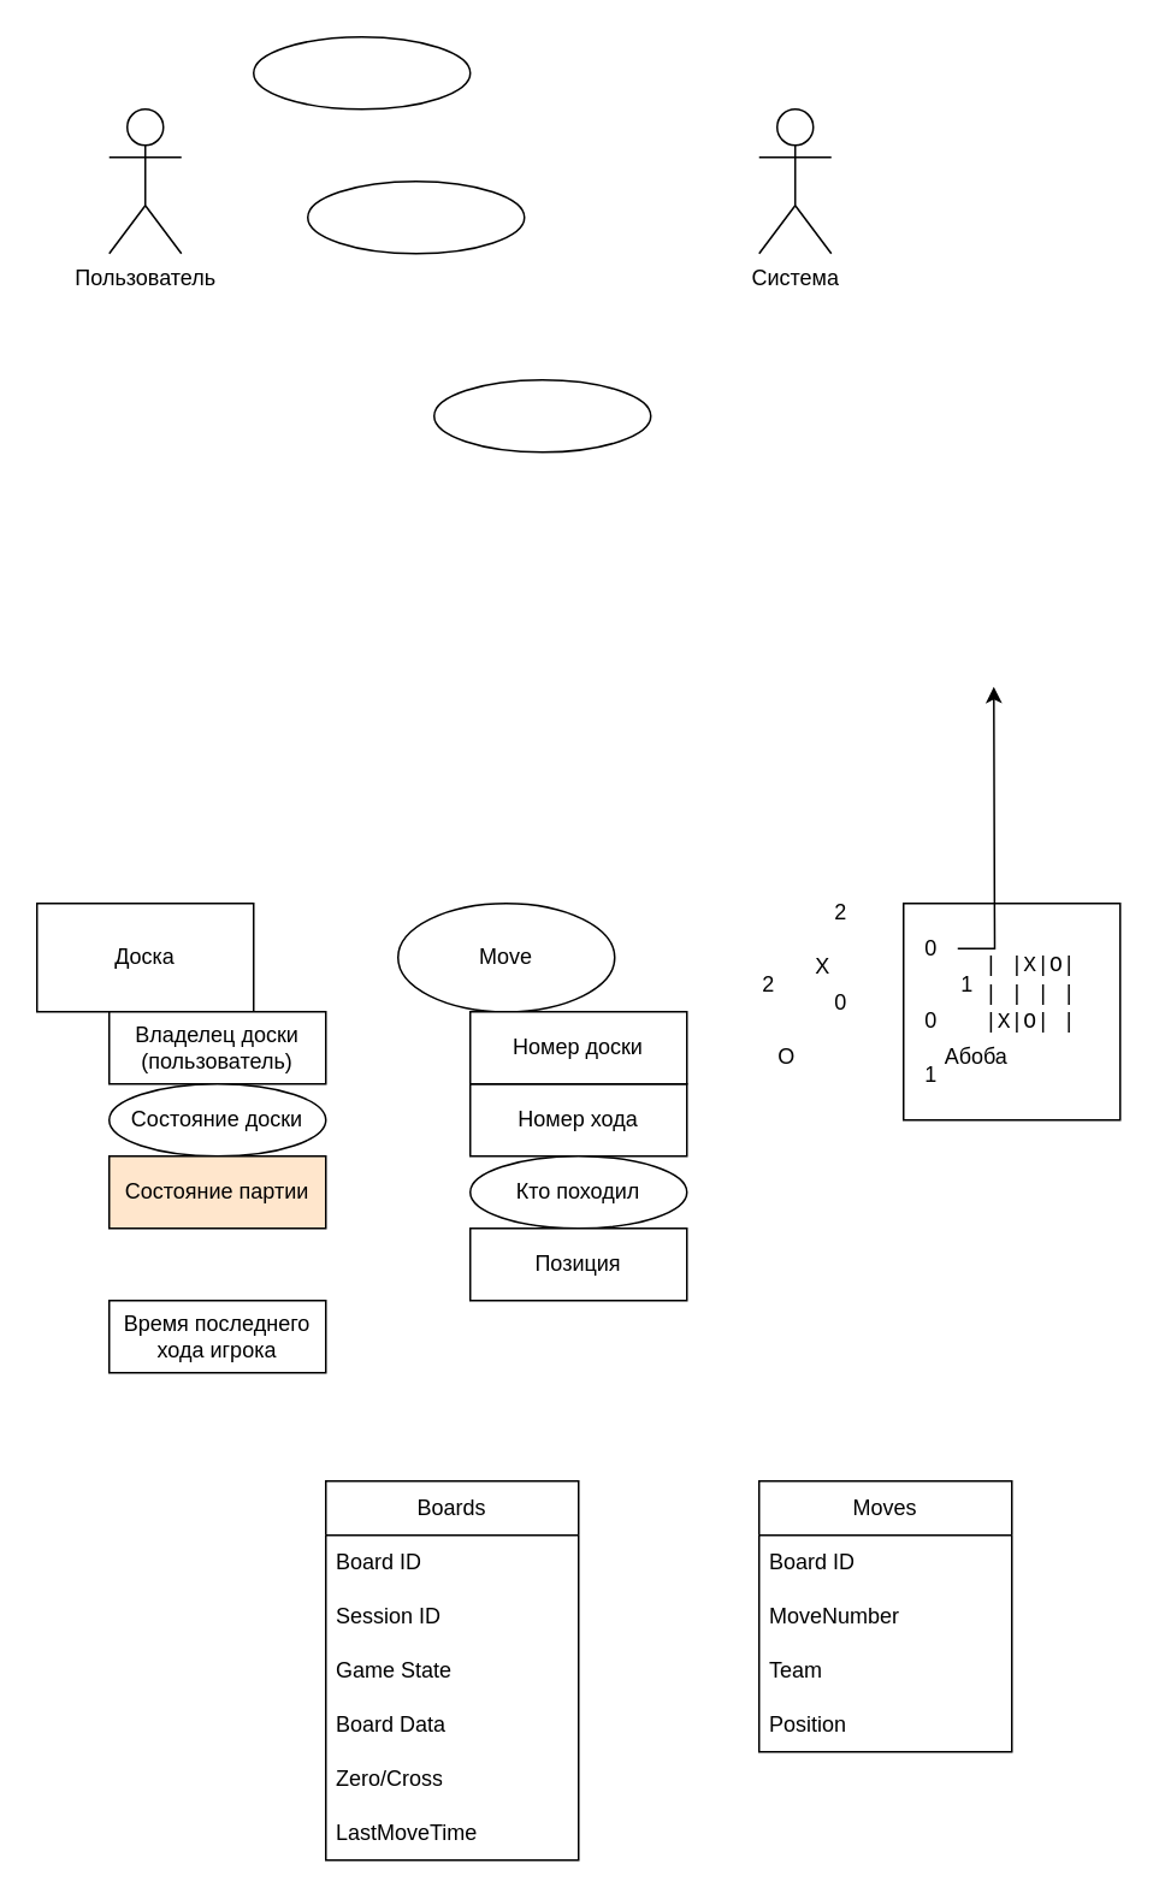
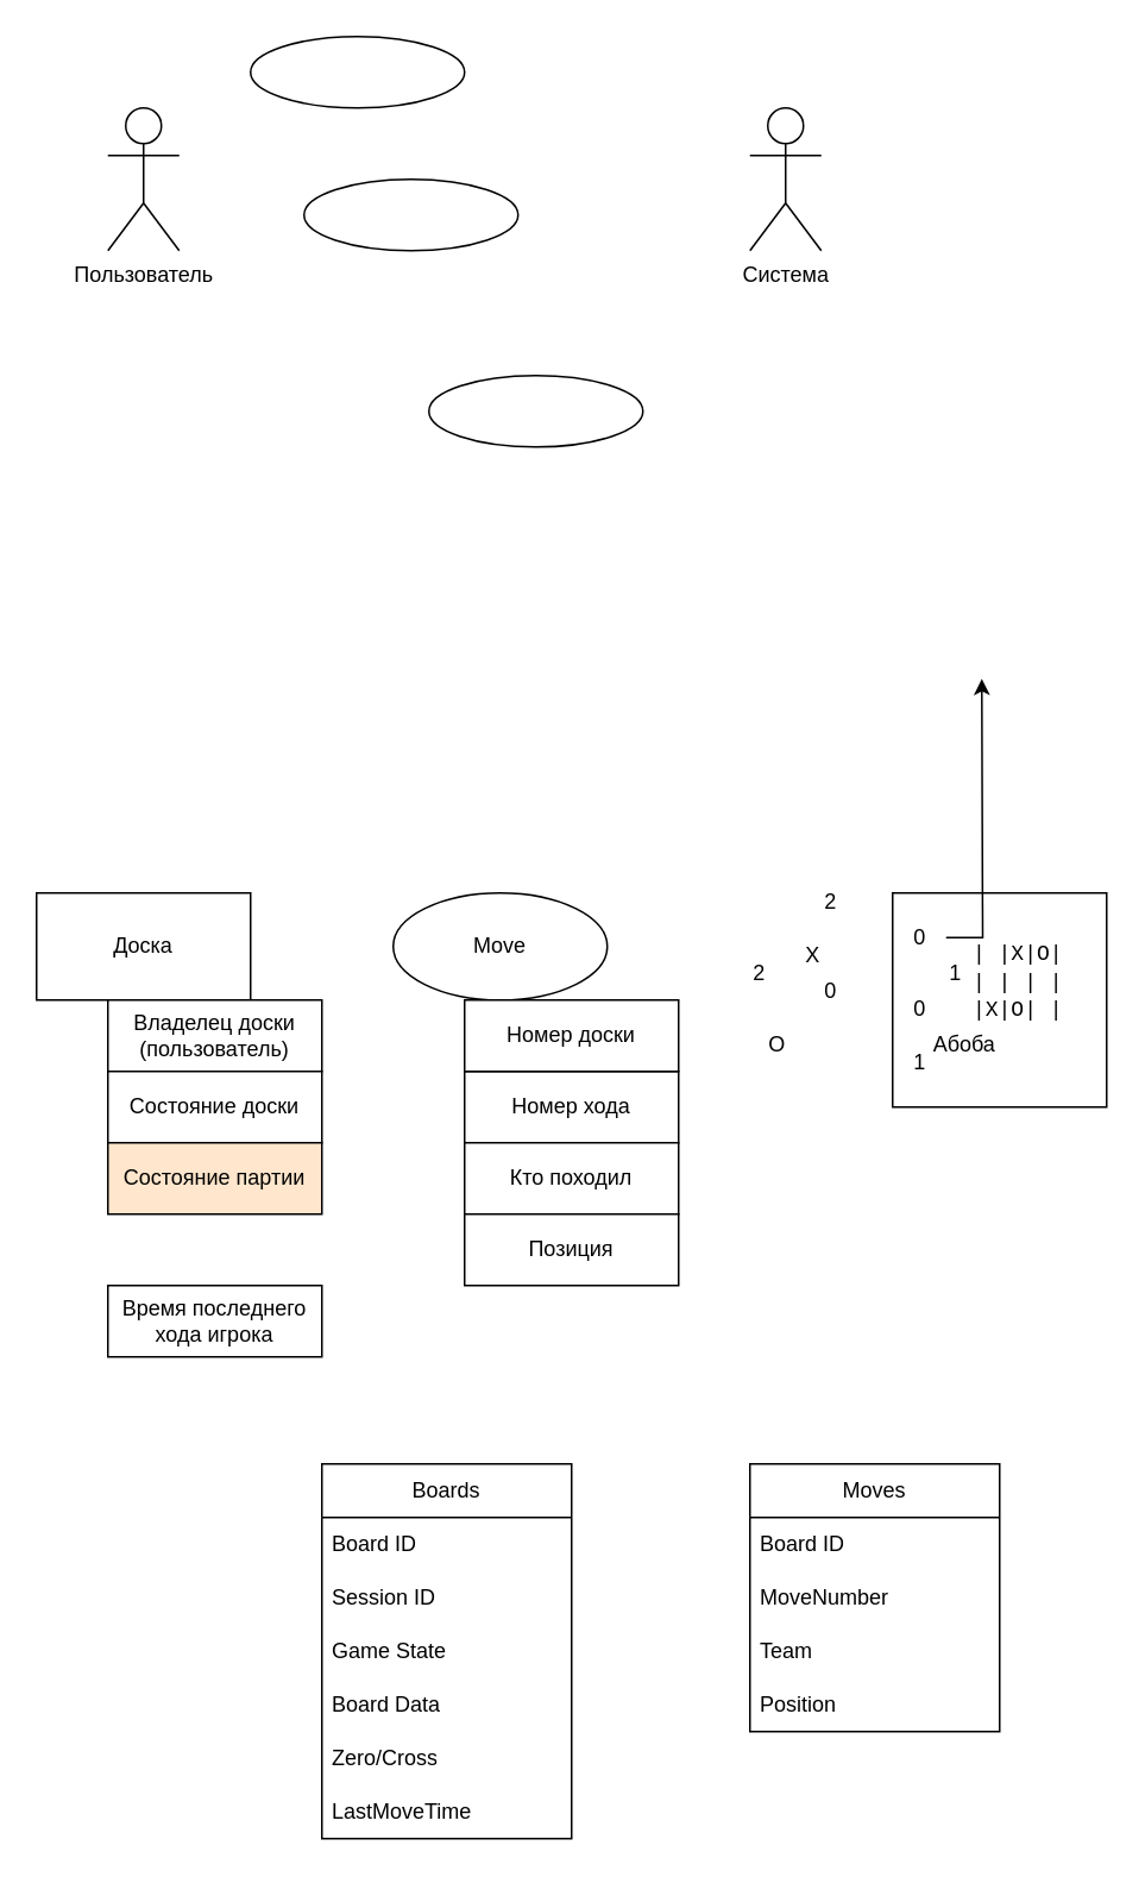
  <mxCell id="0" />
  <mxCell id="1" parent="0" />
  <mxCell id="2" value="Пользователь" style="shape=umlActor;verticalLabelPosition=bottom;verticalAlign=top;html=1;outlineConnect=0;" vertex="1" parent="1"><mxGeometry x="60" y="60" width="40" height="80" as="geometry" /></mxCell>
  <mxCell id="3" value="" style="ellipse;whiteSpace=wrap;html=1;" vertex="1" parent="1"><mxGeometry x="140" y="20" width="120" height="40" as="geometry" /></mxCell>
  <mxCell id="4" value="Система" style="shape=umlActor;verticalLabelPosition=bottom;verticalAlign=top;html=1;outlineConnect=0;" vertex="1" parent="1"><mxGeometry x="420" y="60" width="40" height="80" as="geometry" /></mxCell>
  <mxCell id="5" value="" style="ellipse;whiteSpace=wrap;html=1;" vertex="1" parent="1"><mxGeometry x="170" y="100" width="120" height="40" as="geometry" /></mxCell>
  <mxCell id="6" value="" style="ellipse;whiteSpace=wrap;html=1;" vertex="1" parent="1"><mxGeometry x="240" y="210" width="120" height="40" as="geometry" /></mxCell>
  <mxCell id="7" value="Доска" style="rounded=0;whiteSpace=wrap;html=1;" vertex="1" parent="1"><mxGeometry x="20" y="500" width="120" height="60" as="geometry" /></mxCell>
  <mxCell id="8" value="Move" style="ellipse;whiteSpace=wrap;html=1;" vertex="1" parent="1"><mxGeometry x="220" y="500" width="120" height="60" as="geometry" /></mxCell>
  <mxCell id="9" value="Номер хода" style="rounded=0;whiteSpace=wrap;html=1;" vertex="1" parent="1"><mxGeometry x="260" y="600" width="120" height="40" as="geometry" /></mxCell>
- <mxCell id="10" value="Кто походил" style="ellipse;whiteSpace=wrap;html=1;" vertex="1" parent="1"><mxGeometry x="260" y="640" width="120" height="40" as="geometry" /></mxCell>
+ <mxCell id="10" value="Кто походил" style="rounded=0;whiteSpace=wrap;html=1;" vertex="1" parent="1"><mxGeometry x="260" y="640" width="120" height="40" as="geometry" /></mxCell>
  <mxCell id="11" value="Позиция" style="rounded=0;whiteSpace=wrap;html=1;" vertex="1" parent="1"><mxGeometry x="260" y="680" width="120" height="40" as="geometry" /></mxCell>
  <mxCell id="12" value="Номер доски" style="rounded=0;whiteSpace=wrap;html=1;" vertex="1" parent="1"><mxGeometry x="260" y="560" width="120" height="40" as="geometry" /></mxCell>
  <mxCell id="13" value="Владелец доски (пользователь)" style="rounded=0;whiteSpace=wrap;html=1;" vertex="1" parent="1"><mxGeometry x="60" y="560" width="120" height="40" as="geometry" /></mxCell>
- <mxCell id="14" value="Состояние доски" style="ellipse;whiteSpace=wrap;html=1;" vertex="1" parent="1"><mxGeometry x="60" y="600" width="120" height="40" as="geometry" /></mxCell>
+ <mxCell id="14" value="Состояние доски" style="rounded=0;whiteSpace=wrap;html=1;" vertex="1" parent="1"><mxGeometry x="60" y="600" width="120" height="40" as="geometry" /></mxCell>
  <mxCell id="15" value="Состояние партии" style="rounded=0;whiteSpace=wrap;html=1;fillColor=#ffe6cc;" vertex="1" parent="1"><mxGeometry x="60" y="640" width="120" height="40" as="geometry" /></mxCell>
  <mxCell id="16" value="Время последнего хода игрока" style="rounded=0;whiteSpace=wrap;html=1;" vertex="1" parent="1"><mxGeometry x="60" y="720" width="120" height="40" as="geometry" /></mxCell>
  <mxCell id="17" value="Boards" style="swimlane;fontStyle=0;childLayout=stackLayout;horizontal=1;startSize=30;horizontalStack=0;resizeParent=1;resizeParentMax=0;resizeLast=0;collapsible=1;marginBottom=0;whiteSpace=wrap;html=1;" vertex="1" parent="1"><mxGeometry x="180" y="820" width="140" height="210" as="geometry" /></mxCell>
  <mxCell id="18" value="Board ID" style="text;strokeColor=none;fillColor=none;align=left;verticalAlign=middle;spacingLeft=4;spacingRight=4;overflow=hidden;points=[[0,0.5],[1,0.5]];portConstraint=eastwest;rotatable=0;whiteSpace=wrap;html=1;" vertex="1" parent="17"><mxGeometry y="30" width="140" height="30" as="geometry" /></mxCell>
  <mxCell id="19" value="Session ID" style="text;strokeColor=none;fillColor=none;align=left;verticalAlign=middle;spacingLeft=4;spacingRight=4;overflow=hidden;points=[[0,0.5],[1,0.5]];portConstraint=eastwest;rotatable=0;whiteSpace=wrap;html=1;" vertex="1" parent="17"><mxGeometry y="60" width="140" height="30" as="geometry" /></mxCell>
  <mxCell id="20" value="Game State" style="text;strokeColor=none;fillColor=none;align=left;verticalAlign=middle;spacingLeft=4;spacingRight=4;overflow=hidden;points=[[0,0.5],[1,0.5]];portConstraint=eastwest;rotatable=0;whiteSpace=wrap;html=1;" vertex="1" parent="17"><mxGeometry y="90" width="140" height="30" as="geometry" /></mxCell>
  <mxCell id="21" value="Board Data" style="text;strokeColor=none;fillColor=none;align=left;verticalAlign=middle;spacingLeft=4;spacingRight=4;overflow=hidden;points=[[0,0.5],[1,0.5]];portConstraint=eastwest;rotatable=0;whiteSpace=wrap;html=1;" vertex="1" parent="17"><mxGeometry y="120" width="140" height="30" as="geometry" /></mxCell>
  <mxCell id="22" value="Zero/Cross" style="text;strokeColor=none;fillColor=none;align=left;verticalAlign=middle;spacingLeft=4;spacingRight=4;overflow=hidden;points=[[0,0.5],[1,0.5]];portConstraint=eastwest;rotatable=0;whiteSpace=wrap;html=1;" vertex="1" parent="17"><mxGeometry y="150" width="140" height="30" as="geometry" /></mxCell>
  <mxCell id="23" value="LastMoveTime" style="text;strokeColor=none;fillColor=none;align=left;verticalAlign=middle;spacingLeft=4;spacingRight=4;overflow=hidden;points=[[0,0.5],[1,0.5]];portConstraint=eastwest;rotatable=0;whiteSpace=wrap;html=1;" vertex="1" parent="17"><mxGeometry y="180" width="140" height="30" as="geometry" /></mxCell>
  <mxCell id="24" value="Moves" style="swimlane;fontStyle=0;childLayout=stackLayout;horizontal=1;startSize=30;horizontalStack=0;resizeParent=1;resizeParentMax=0;resizeLast=0;collapsible=1;marginBottom=0;whiteSpace=wrap;html=1;" vertex="1" parent="1"><mxGeometry x="420" y="820" width="140" height="150" as="geometry" /></mxCell>
  <mxCell id="25" value="Board ID" style="text;strokeColor=none;fillColor=none;align=left;verticalAlign=middle;spacingLeft=4;spacingRight=4;overflow=hidden;points=[[0,0.5],[1,0.5]];portConstraint=eastwest;rotatable=0;whiteSpace=wrap;html=1;" vertex="1" parent="24"><mxGeometry y="30" width="140" height="30" as="geometry" /></mxCell>
  <mxCell id="26" value="MoveNumber" style="text;strokeColor=none;fillColor=none;align=left;verticalAlign=middle;spacingLeft=4;spacingRight=4;overflow=hidden;points=[[0,0.5],[1,0.5]];portConstraint=eastwest;rotatable=0;whiteSpace=wrap;html=1;" vertex="1" parent="24"><mxGeometry y="60" width="140" height="30" as="geometry" /></mxCell>
  <mxCell id="27" value="Team" style="text;strokeColor=none;fillColor=none;align=left;verticalAlign=middle;spacingLeft=4;spacingRight=4;overflow=hidden;points=[[0,0.5],[1,0.5]];portConstraint=eastwest;rotatable=0;whiteSpace=wrap;html=1;" vertex="1" parent="24"><mxGeometry y="90" width="140" height="30" as="geometry" /></mxCell>
  <mxCell id="28" value="Position" style="text;strokeColor=none;fillColor=none;align=left;verticalAlign=middle;spacingLeft=4;spacingRight=4;overflow=hidden;points=[[0,0.5],[1,0.5]];portConstraint=eastwest;rotatable=0;whiteSpace=wrap;html=1;" vertex="1" parent="24"><mxGeometry y="120" width="140" height="30" as="geometry" /></mxCell>
  <mxCell id="29" value="" style="rounded=0;whiteSpace=wrap;html=1;" vertex="1" parent="1"><mxGeometry x="500" y="500" width="120" height="120" as="geometry" /></mxCell>
  <mxCell id="30" value="1" style="text;html=1;align=center;verticalAlign=middle;resizable=0;points=[];autosize=1;strokeColor=none;fillColor=none;" vertex="1" parent="1"><mxGeometry x="520" y="530" width="30" height="30" as="geometry" /></mxCell>
  <mxCell id="31" style="edgeStyle=orthogonalEdgeStyle;rounded=0;orthogonalLoop=1;jettySize=auto;html=1;" edge="1" parent="1" source="32"><mxGeometry relative="1" as="geometry"><mxPoint x="550" y="380" as="targetPoint" /></mxGeometry></mxCell>
  <mxCell id="32" value="0" style="text;html=1;align=center;verticalAlign=middle;resizable=0;points=[];autosize=1;strokeColor=none;fillColor=none;" vertex="1" parent="1"><mxGeometry x="500" y="510" width="30" height="30" as="geometry" /></mxCell>
  <mxCell id="33" value="2" style="text;html=1;align=center;verticalAlign=middle;resizable=0;points=[];autosize=1;strokeColor=none;fillColor=none;" vertex="1" parent="1"><mxGeometry x="450" y="490" width="30" height="30" as="geometry" /></mxCell>
  <mxCell id="34" value="X" style="text;html=1;align=center;verticalAlign=middle;resizable=0;points=[];autosize=1;strokeColor=none;fillColor=none;" vertex="1" parent="1"><mxGeometry x="440" y="520" width="30" height="30" as="geometry" /></mxCell>
  <mxCell id="35" value="O" style="text;html=1;align=center;verticalAlign=middle;resizable=0;points=[];autosize=1;strokeColor=none;fillColor=none;" vertex="1" parent="1"><mxGeometry x="420" y="570" width="30" height="30" as="geometry" /></mxCell>
  <mxCell id="36" value="&lt;font face=&quot;Courier New&quot;&gt;| |X|O|&lt;/font&gt;&lt;div&gt;&lt;font face=&quot;Courier New&quot;&gt;| | | |&lt;/font&gt;&lt;/div&gt;&lt;div&gt;&lt;font face=&quot;Courier New&quot;&gt;|X|O| |&lt;/font&gt;&lt;/div&gt;" style="text;html=1;align=center;verticalAlign=middle;resizable=0;points=[];autosize=1;strokeColor=none;fillColor=none;" vertex="1" parent="1"><mxGeometry x="535" y="520" width="70" height="60" as="geometry" /></mxCell>
  <mxCell id="37" value="0" style="text;html=1;align=center;verticalAlign=middle;resizable=0;points=[];autosize=1;strokeColor=none;fillColor=none;" vertex="1" parent="1"><mxGeometry x="500" y="550" width="30" height="30" as="geometry" /></mxCell>
  <mxCell id="38" value="0" style="text;html=1;align=center;verticalAlign=middle;resizable=0;points=[];autosize=1;strokeColor=none;fillColor=none;" vertex="1" parent="1"><mxGeometry x="450" y="540" width="30" height="30" as="geometry" /></mxCell>
  <mxCell id="39" value="1" style="text;html=1;align=center;verticalAlign=middle;resizable=0;points=[];autosize=1;strokeColor=none;fillColor=none;" vertex="1" parent="1"><mxGeometry x="500" y="580" width="30" height="30" as="geometry" /></mxCell>
  <mxCell id="40" value="2" style="text;html=1;align=center;verticalAlign=middle;resizable=0;points=[];autosize=1;strokeColor=none;fillColor=none;" vertex="1" parent="1"><mxGeometry x="410" y="530" width="30" height="30" as="geometry" /></mxCell>
  <mxCell id="41" value="Абоба" style="text;html=1;align=center;verticalAlign=middle;resizable=0;points=[];autosize=1;strokeColor=none;fillColor=none;" vertex="1" parent="1"><mxGeometry x="510" y="570" width="60" height="30" as="geometry" /></mxCell>
